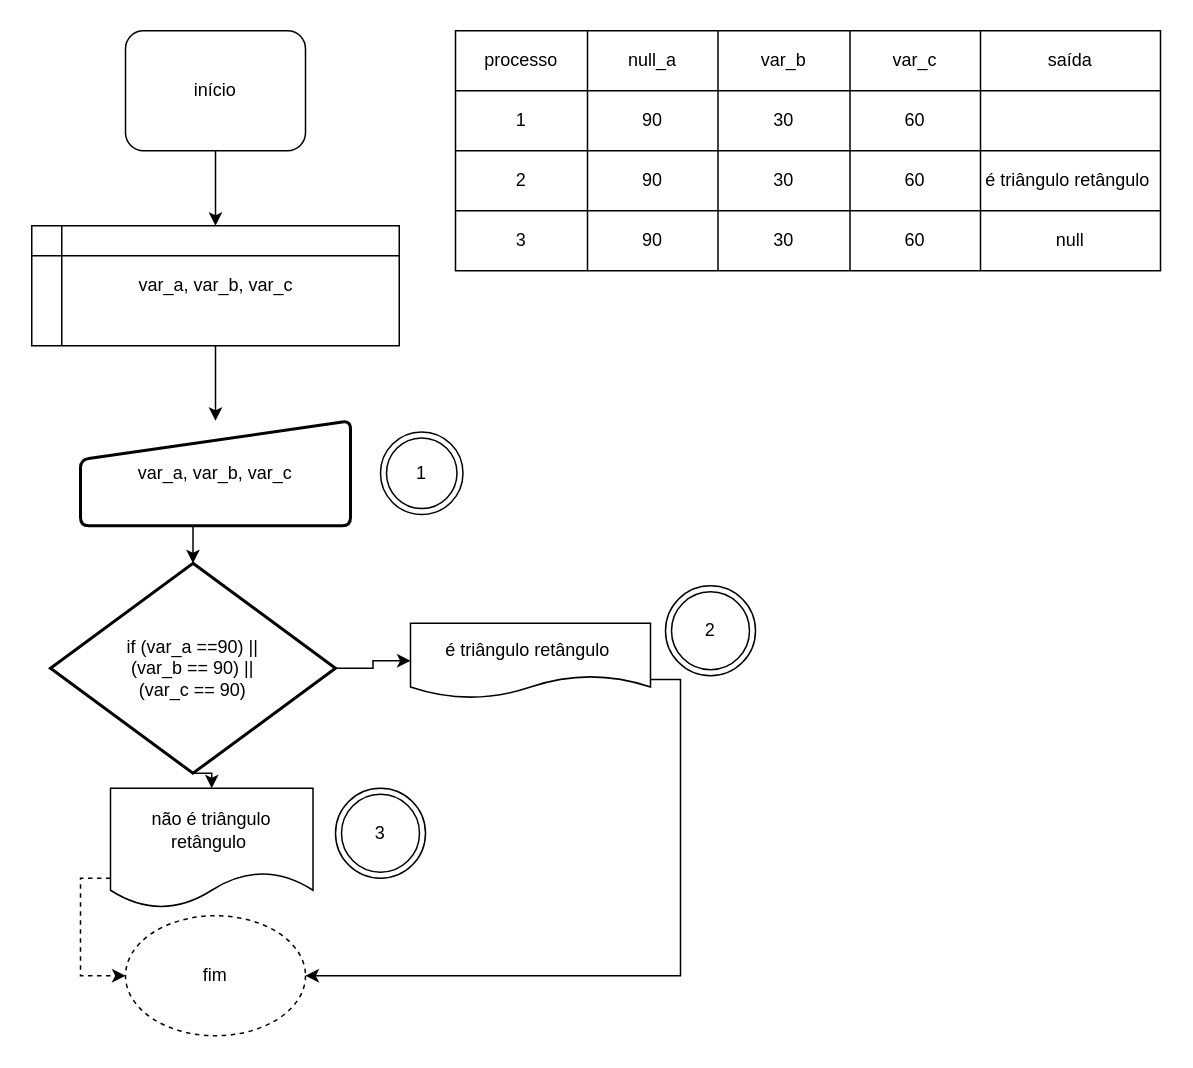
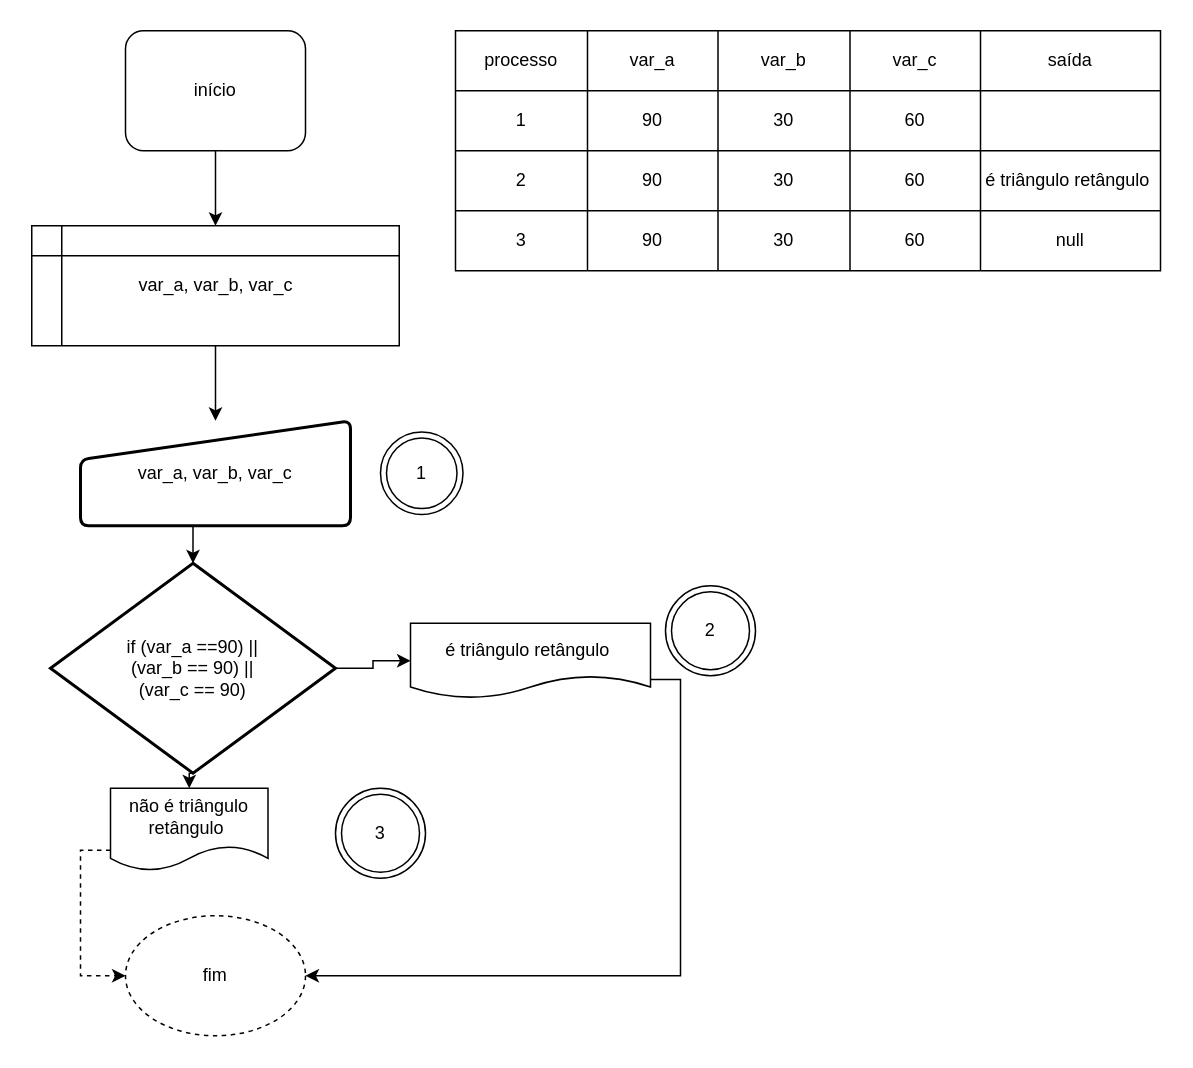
  <mxCell id="0" />
  <mxCell id="1" parent="0" />
  <mxCell id="2" style="edgeStyle=orthogonalEdgeStyle;rounded=0;orthogonalLoop=1;jettySize=auto;html=1;exitX=0.5;exitY=1;exitDx=0;exitDy=0;" parent="1" source="3" edge="1"><mxGeometry relative="1" as="geometry"><mxPoint x="143" y="150" as="targetPoint" /></mxGeometry></mxCell>
  <mxCell id="3" value="início" style="whiteSpace=wrap;html=1;rounded=1;" parent="1" vertex="1"><mxGeometry x="83" y="20" width="120" height="80" as="geometry" /></mxCell>
  <mxCell id="4" style="edgeStyle=orthogonalEdgeStyle;rounded=0;orthogonalLoop=1;jettySize=auto;html=1;exitX=0.5;exitY=1;exitDx=0;exitDy=0;entryX=0.5;entryY=0;entryDx=0;entryDy=0;" parent="1" source="5" target="7" edge="1"><mxGeometry relative="1" as="geometry" /></mxCell>
  <mxCell id="5" value="var_a, var_b, var_c" style="shape=internalStorage;whiteSpace=wrap;html=1;backgroundOutline=1;" parent="1" vertex="1"><mxGeometry x="20.5" y="150" width="245" height="80" as="geometry" /></mxCell>
  <mxCell id="6" style="edgeStyle=orthogonalEdgeStyle;rounded=0;orthogonalLoop=1;jettySize=auto;html=1;exitX=0.5;exitY=1;exitDx=0;exitDy=0;entryX=0.5;entryY=0;entryDx=0;entryDy=0;entryPerimeter=0;" parent="1" source="7" target="10" edge="1"><mxGeometry relative="1" as="geometry" /></mxCell>
  <mxCell id="7" value="var_a, var_b, var_c" style="html=1;strokeWidth=2;shape=manualInput;whiteSpace=wrap;rounded=1;size=26;arcSize=11;" parent="1" vertex="1"><mxGeometry x="53" y="280" width="180" height="70" as="geometry" /></mxCell>
  <mxCell id="8" style="edgeStyle=orthogonalEdgeStyle;rounded=0;orthogonalLoop=1;jettySize=auto;html=1;exitX=1;exitY=0.5;exitDx=0;exitDy=0;exitPerimeter=0;" parent="1" source="10" target="18" edge="1"><mxGeometry relative="1" as="geometry" /></mxCell>
  <mxCell id="9" style="edgeStyle=orthogonalEdgeStyle;rounded=0;orthogonalLoop=1;jettySize=auto;html=1;exitX=0.5;exitY=1;exitDx=0;exitDy=0;exitPerimeter=0;entryX=0.5;entryY=0;entryDx=0;entryDy=0;" parent="1" source="10" target="13" edge="1"><mxGeometry relative="1" as="geometry" /></mxCell>
  <mxCell id="10" value="if (var_a ==90) || &lt;br&gt;(var_b == 90) || &lt;br&gt;(var_c == 90)" style="strokeWidth=2;html=1;shape=mxgraph.flowchart.decision;whiteSpace=wrap;" parent="1" vertex="1"><mxGeometry x="33" y="375" width="190" height="140" as="geometry" /></mxCell>
  <mxCell id="11" value="fim" style="ellipse;whiteSpace=wrap;html=1;dashed=1;" parent="1" vertex="1"><mxGeometry x="83" y="610" width="120" height="80" as="geometry" /></mxCell>
  <mxCell id="12" style="edgeStyle=orthogonalEdgeStyle;rounded=0;orthogonalLoop=1;jettySize=auto;html=1;exitX=0;exitY=0.75;exitDx=0;exitDy=0;entryX=0;entryY=0.5;entryDx=0;entryDy=0;dashed=1;" parent="1" source="13" target="11" edge="1"><mxGeometry relative="1" as="geometry" /></mxCell>
- <mxCell id="13" value="não é triângulo retângulo&amp;nbsp;" style="shape=document;whiteSpace=wrap;html=1;boundedLbl=1;" parent="1" vertex="1"><mxGeometry x="73" y="525" width="135" height="80" as="geometry" /></mxCell>
+ <mxCell id="13" value="não é triângulo retângulo&amp;nbsp;" style="shape=document;whiteSpace=wrap;html=1;boundedLbl=1;" parent="1" vertex="1"><mxGeometry x="73" y="525" width="105" height="55" as="geometry" /></mxCell>
  <mxCell id="14" value="1" style="ellipse;shape=doubleEllipse;whiteSpace=wrap;html=1;aspect=fixed;" parent="1" vertex="1"><mxGeometry x="253" y="287.5" width="55" height="55" as="geometry" /></mxCell>
  <mxCell id="15" value="2" style="ellipse;shape=doubleEllipse;whiteSpace=wrap;html=1;aspect=fixed;" parent="1" vertex="1"><mxGeometry x="443" y="390" width="60" height="60" as="geometry" /></mxCell>
  <mxCell id="16" value="3&lt;br&gt;" style="ellipse;shape=doubleEllipse;whiteSpace=wrap;html=1;aspect=fixed;" parent="1" vertex="1"><mxGeometry x="223" y="525" width="60" height="60" as="geometry" /></mxCell>
  <mxCell id="17" style="edgeStyle=orthogonalEdgeStyle;rounded=0;orthogonalLoop=1;jettySize=auto;html=1;exitX=1;exitY=0.75;exitDx=0;exitDy=0;entryX=1;entryY=0.5;entryDx=0;entryDy=0;" parent="1" source="18" target="11" edge="1"><mxGeometry relative="1" as="geometry" /></mxCell>
  <mxCell id="18" value="é triângulo retângulo&amp;nbsp;" style="shape=document;whiteSpace=wrap;html=1;boundedLbl=1;" parent="1" vertex="1"><mxGeometry x="273" y="415" width="160" height="50" as="geometry" /></mxCell>
  <mxCell id="19" value="" style="shape=table;html=1;whiteSpace=wrap;startSize=0;container=1;collapsible=0;childLayout=tableLayout;" parent="1" vertex="1"><mxGeometry x="303" y="20" width="470" height="160.0" as="geometry" /></mxCell>
  <mxCell id="20" value="" style="shape=partialRectangle;html=1;whiteSpace=wrap;collapsible=0;dropTarget=0;pointerEvents=0;fillColor=none;top=0;left=0;bottom=0;right=0;points=[[0,0.5],[1,0.5]];portConstraint=eastwest;" parent="19" vertex="1"><mxGeometry width="470" height="40" as="geometry" /></mxCell>
  <mxCell id="21" value="processo" style="shape=partialRectangle;html=1;whiteSpace=wrap;connectable=0;fillColor=none;top=0;left=0;bottom=0;right=0;overflow=hidden;" parent="20" vertex="1"><mxGeometry width="88" height="40" as="geometry" /></mxCell>
- <mxCell id="22" value="null_a" style="shape=partialRectangle;html=1;whiteSpace=wrap;connectable=0;fillColor=none;top=0;left=0;bottom=0;right=0;overflow=hidden;" parent="20" vertex="1"><mxGeometry x="88" width="87" height="40" as="geometry" /></mxCell>
+ <mxCell id="22" value="var_a" style="shape=partialRectangle;html=1;whiteSpace=wrap;connectable=0;fillColor=none;top=0;left=0;bottom=0;right=0;overflow=hidden;" parent="20" vertex="1"><mxGeometry x="88" width="87" height="40" as="geometry" /></mxCell>
  <mxCell id="23" value="var_b" style="shape=partialRectangle;html=1;whiteSpace=wrap;connectable=0;fillColor=none;top=0;left=0;bottom=0;right=0;overflow=hidden;" parent="20" vertex="1"><mxGeometry x="175" width="88" height="40" as="geometry" /></mxCell>
  <mxCell id="24" value="var_c" style="shape=partialRectangle;html=1;whiteSpace=wrap;connectable=0;fillColor=none;top=0;left=0;bottom=0;right=0;overflow=hidden;" parent="20" vertex="1"><mxGeometry x="263" width="87" height="40" as="geometry" /></mxCell>
  <mxCell id="25" value="saída" style="shape=partialRectangle;html=1;whiteSpace=wrap;connectable=0;fillColor=none;top=0;left=0;bottom=0;right=0;overflow=hidden;" parent="20" vertex="1"><mxGeometry x="350" width="120" height="40" as="geometry" /></mxCell>
  <mxCell id="26" value="" style="shape=partialRectangle;html=1;whiteSpace=wrap;collapsible=0;dropTarget=0;pointerEvents=0;fillColor=none;top=0;left=0;bottom=0;right=0;points=[[0,0.5],[1,0.5]];portConstraint=eastwest;" parent="19" vertex="1"><mxGeometry y="40" width="470" height="40" as="geometry" /></mxCell>
  <mxCell id="27" value="1" style="shape=partialRectangle;html=1;whiteSpace=wrap;connectable=0;fillColor=none;top=0;left=0;bottom=0;right=0;overflow=hidden;" parent="26" vertex="1"><mxGeometry width="88" height="40" as="geometry" /></mxCell>
  <mxCell id="28" value="90" style="shape=partialRectangle;html=1;whiteSpace=wrap;connectable=0;fillColor=none;top=0;left=0;bottom=0;right=0;overflow=hidden;" parent="26" vertex="1"><mxGeometry x="88" width="87" height="40" as="geometry" /></mxCell>
  <mxCell id="29" value="30" style="shape=partialRectangle;html=1;whiteSpace=wrap;connectable=0;fillColor=none;top=0;left=0;bottom=0;right=0;overflow=hidden;" parent="26" vertex="1"><mxGeometry x="175" width="88" height="40" as="geometry" /></mxCell>
  <mxCell id="30" value="60" style="shape=partialRectangle;html=1;whiteSpace=wrap;connectable=0;fillColor=none;top=0;left=0;bottom=0;right=0;overflow=hidden;" parent="26" vertex="1"><mxGeometry x="263" width="87" height="40" as="geometry" /></mxCell>
  <mxCell id="31" style="shape=partialRectangle;html=1;whiteSpace=wrap;connectable=0;fillColor=none;top=0;left=0;bottom=0;right=0;overflow=hidden;" parent="26" vertex="1"><mxGeometry x="350" width="120" height="40" as="geometry" /></mxCell>
  <mxCell id="32" value="" style="shape=partialRectangle;html=1;whiteSpace=wrap;collapsible=0;dropTarget=0;pointerEvents=0;fillColor=none;top=0;left=0;bottom=0;right=0;points=[[0,0.5],[1,0.5]];portConstraint=eastwest;" parent="19" vertex="1"><mxGeometry y="80" width="470" height="40" as="geometry" /></mxCell>
  <mxCell id="33" value="2" style="shape=partialRectangle;html=1;whiteSpace=wrap;connectable=0;fillColor=none;top=0;left=0;bottom=0;right=0;overflow=hidden;" parent="32" vertex="1"><mxGeometry width="88" height="40" as="geometry" /></mxCell>
  <mxCell id="34" value="90" style="shape=partialRectangle;html=1;whiteSpace=wrap;connectable=0;fillColor=none;top=0;left=0;bottom=0;right=0;overflow=hidden;" parent="32" vertex="1"><mxGeometry x="88" width="87" height="40" as="geometry" /></mxCell>
  <mxCell id="35" value="30" style="shape=partialRectangle;html=1;whiteSpace=wrap;connectable=0;fillColor=none;top=0;left=0;bottom=0;right=0;overflow=hidden;" parent="32" vertex="1"><mxGeometry x="175" width="88" height="40" as="geometry" /></mxCell>
  <mxCell id="36" value="60" style="shape=partialRectangle;html=1;whiteSpace=wrap;connectable=0;fillColor=none;top=0;left=0;bottom=0;right=0;overflow=hidden;" parent="32" vertex="1"><mxGeometry x="263" width="87" height="40" as="geometry" /></mxCell>
  <mxCell id="37" value="é triângulo retângulo&amp;nbsp;" style="shape=partialRectangle;html=1;whiteSpace=wrap;connectable=0;fillColor=none;top=0;left=0;bottom=0;right=0;overflow=hidden;" parent="32" vertex="1"><mxGeometry x="350" width="120" height="40" as="geometry" /></mxCell>
  <mxCell id="38" style="shape=partialRectangle;html=1;whiteSpace=wrap;collapsible=0;dropTarget=0;pointerEvents=0;fillColor=none;top=0;left=0;bottom=0;right=0;points=[[0,0.5],[1,0.5]];portConstraint=eastwest;" parent="19" vertex="1"><mxGeometry y="120" width="470" height="40" as="geometry" /></mxCell>
  <mxCell id="39" value="3" style="shape=partialRectangle;html=1;whiteSpace=wrap;connectable=0;fillColor=none;top=0;left=0;bottom=0;right=0;overflow=hidden;" parent="38" vertex="1"><mxGeometry width="88" height="40" as="geometry" /></mxCell>
  <mxCell id="40" value="90" style="shape=partialRectangle;html=1;whiteSpace=wrap;connectable=0;fillColor=none;top=0;left=0;bottom=0;right=0;overflow=hidden;" parent="38" vertex="1"><mxGeometry x="88" width="87" height="40" as="geometry" /></mxCell>
  <mxCell id="41" value="30" style="shape=partialRectangle;html=1;whiteSpace=wrap;connectable=0;fillColor=none;top=0;left=0;bottom=0;right=0;overflow=hidden;" parent="38" vertex="1"><mxGeometry x="175" width="88" height="40" as="geometry" /></mxCell>
  <mxCell id="42" value="60" style="shape=partialRectangle;html=1;whiteSpace=wrap;connectable=0;fillColor=none;top=0;left=0;bottom=0;right=0;overflow=hidden;" parent="38" vertex="1"><mxGeometry x="263" width="87" height="40" as="geometry" /></mxCell>
  <mxCell id="43" value="null" style="shape=partialRectangle;html=1;whiteSpace=wrap;connectable=0;fillColor=none;top=0;left=0;bottom=0;right=0;overflow=hidden;" parent="38" vertex="1"><mxGeometry x="350" width="120" height="40" as="geometry" /></mxCell>
